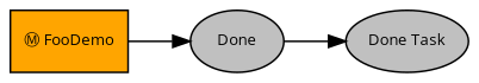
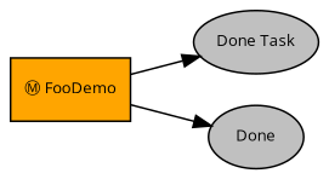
  digraph {
    fontname="Open Sans"
    ordering=out
    rankdir=LR
    node [fillcolor=gray fontcolor=black fontname="Open Sans" fontsize=9 shape=ellipse style=filled]
    edge [fontname="Open Sans"]
    n1 [fillcolor=orange label="Ⓜ FooDemo" shape=box]
    n2 [label="Done Task"]
    n3 [label=Done]
-   n3 -> n2
+   n1 -> n2
    n1 -> n3
  }
